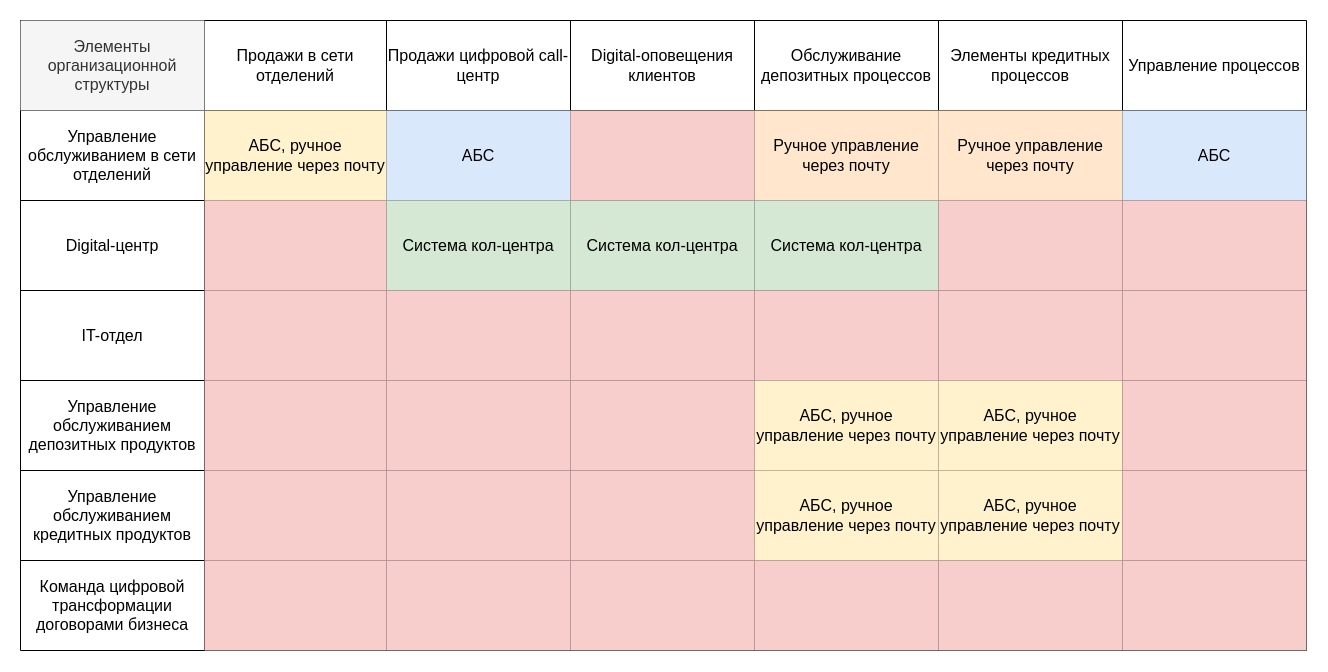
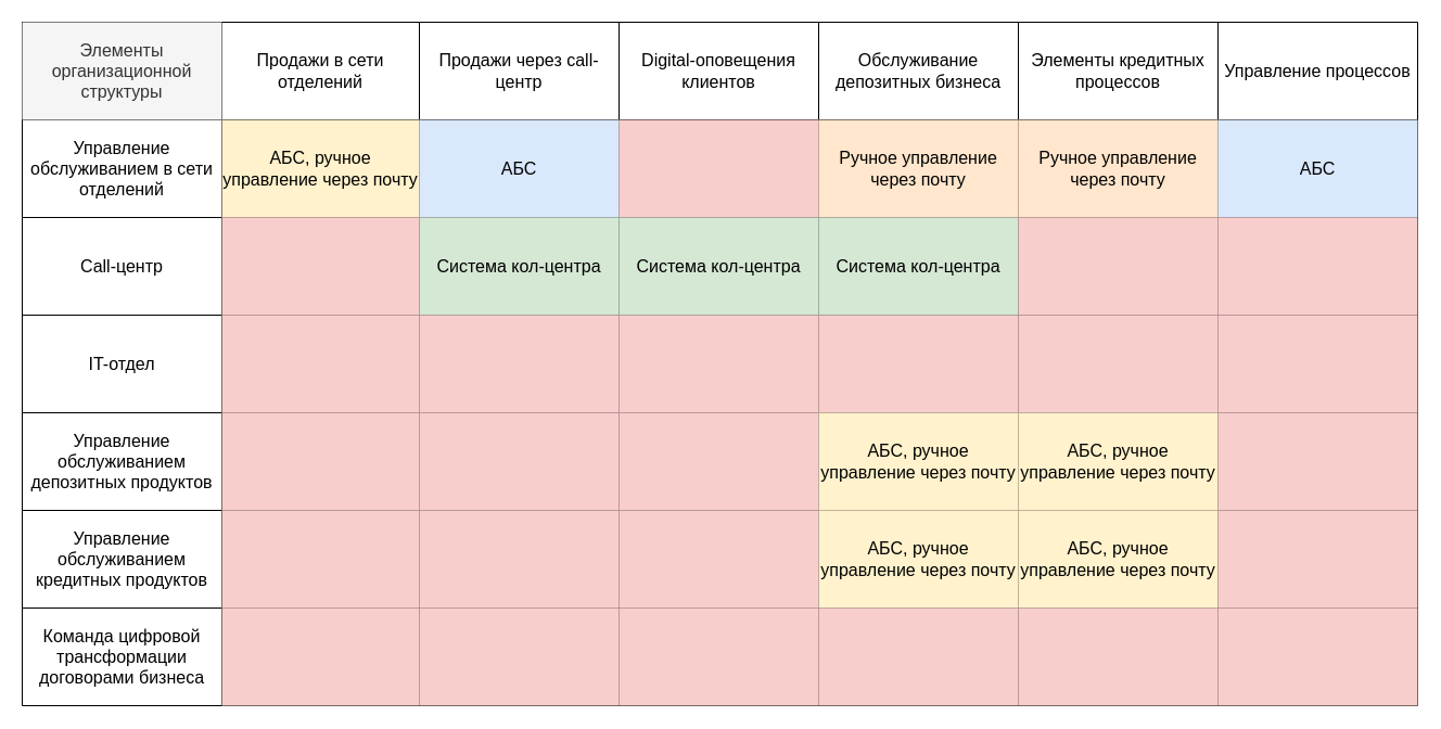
  <mxCell id="0" />
  <mxCell id="1" parent="0" />
  <mxCell id="2" value="" style="shape=table;startSize=0;container=1;collapsible=0;childLayout=tableLayout;fontSize=16;" vertex="1" parent="1"><mxGeometry x="20" y="20" width="1286" height="630" as="geometry" /></mxCell>
  <mxCell id="3" value="" style="shape=tableRow;horizontal=0;startSize=0;swimlaneHead=0;swimlaneBody=0;strokeColor=inherit;top=0;left=0;bottom=0;right=0;collapsible=0;dropTarget=0;fillColor=none;points=[[0,0.5],[1,0.5]];portConstraint=eastwest;fontSize=16;" vertex="1" parent="2"><mxGeometry width="1286" height="90" as="geometry" /></mxCell>
  <mxCell id="4" value="Элементы организационной структуры" style="shape=partialRectangle;html=1;whiteSpace=wrap;connectable=0;strokeColor=#666666;overflow=hidden;fillColor=#f5f5f5;top=0;left=0;bottom=0;right=0;pointerEvents=1;fontSize=16;fontColor=#333333;" vertex="1" parent="3"><mxGeometry width="184" height="90" as="geometry"><mxRectangle width="184" height="90" as="alternateBounds" /></mxGeometry></mxCell>
  <mxCell id="5" value="Продажи в сети отделений" style="shape=partialRectangle;html=1;whiteSpace=wrap;connectable=0;strokeColor=inherit;overflow=hidden;fillColor=none;top=0;left=0;bottom=0;right=0;pointerEvents=1;fontSize=16;" vertex="1" parent="3"><mxGeometry x="184" width="182" height="90" as="geometry"><mxRectangle width="182" height="90" as="alternateBounds" /></mxGeometry></mxCell>
- <mxCell id="6" value="Продажи цифровой call-центр" style="shape=partialRectangle;html=1;whiteSpace=wrap;connectable=0;strokeColor=inherit;overflow=hidden;fillColor=none;top=0;left=0;bottom=0;right=0;pointerEvents=1;fontSize=16;" vertex="1" parent="3"><mxGeometry x="366" width="184" height="90" as="geometry"><mxRectangle width="184" height="90" as="alternateBounds" /></mxGeometry></mxCell>
+ <mxCell id="6" value="Продажи через call-центр" style="shape=partialRectangle;html=1;whiteSpace=wrap;connectable=0;strokeColor=inherit;overflow=hidden;fillColor=none;top=0;left=0;bottom=0;right=0;pointerEvents=1;fontSize=16;" vertex="1" parent="3"><mxGeometry x="366" width="184" height="90" as="geometry"><mxRectangle width="184" height="90" as="alternateBounds" /></mxGeometry></mxCell>
  <mxCell id="7" value="Digital-оповещения клиентов" style="shape=partialRectangle;html=1;whiteSpace=wrap;connectable=0;strokeColor=inherit;overflow=hidden;fillColor=none;top=0;left=0;bottom=0;right=0;pointerEvents=1;fontSize=16;" vertex="1" parent="3"><mxGeometry x="550" width="184" height="90" as="geometry"><mxRectangle width="184" height="90" as="alternateBounds" /></mxGeometry></mxCell>
- <mxCell id="8" value="Обслуживание депозитных процессов" style="shape=partialRectangle;html=1;whiteSpace=wrap;connectable=0;strokeColor=inherit;overflow=hidden;fillColor=none;top=0;left=0;bottom=0;right=0;pointerEvents=1;fontSize=16;" vertex="1" parent="3"><mxGeometry x="734" width="184" height="90" as="geometry"><mxRectangle width="184" height="90" as="alternateBounds" /></mxGeometry></mxCell>
+ <mxCell id="8" value="Обслуживание депозитных бизнеса" style="shape=partialRectangle;html=1;whiteSpace=wrap;connectable=0;strokeColor=inherit;overflow=hidden;fillColor=none;top=0;left=0;bottom=0;right=0;pointerEvents=1;fontSize=16;" vertex="1" parent="3"><mxGeometry x="734" width="184" height="90" as="geometry"><mxRectangle width="184" height="90" as="alternateBounds" /></mxGeometry></mxCell>
  <mxCell id="9" value="Элементы кредитных процессов" style="shape=partialRectangle;html=1;whiteSpace=wrap;connectable=0;strokeColor=inherit;overflow=hidden;fillColor=none;top=0;left=0;bottom=0;right=0;pointerEvents=1;fontSize=16;" vertex="1" parent="3"><mxGeometry x="918" width="184" height="90" as="geometry"><mxRectangle width="184" height="90" as="alternateBounds" /></mxGeometry></mxCell>
  <mxCell id="10" value="Управление процессов" style="shape=partialRectangle;html=1;whiteSpace=wrap;connectable=0;strokeColor=inherit;overflow=hidden;fillColor=none;top=0;left=0;bottom=0;right=0;pointerEvents=1;fontSize=16;" vertex="1" parent="3"><mxGeometry x="1102" width="184" height="90" as="geometry"><mxRectangle width="184" height="90" as="alternateBounds" /></mxGeometry></mxCell>
  <mxCell id="11" value="" style="shape=tableRow;horizontal=0;startSize=0;swimlaneHead=0;swimlaneBody=0;strokeColor=inherit;top=0;left=0;bottom=0;right=0;collapsible=0;dropTarget=0;fillColor=none;points=[[0,0.5],[1,0.5]];portConstraint=eastwest;fontSize=16;" vertex="1" parent="2"><mxGeometry y="90" width="1286" height="90" as="geometry" /></mxCell>
  <mxCell id="12" value="Управление обслуживанием в сети отделений" style="shape=partialRectangle;html=1;whiteSpace=wrap;connectable=0;strokeColor=inherit;overflow=hidden;fillColor=none;top=0;left=0;bottom=0;right=0;pointerEvents=1;fontSize=16;" vertex="1" parent="11"><mxGeometry width="184" height="90" as="geometry"><mxRectangle width="184" height="90" as="alternateBounds" /></mxGeometry></mxCell>
  <mxCell id="13" value="АБС, ручное управление через почту" style="shape=partialRectangle;html=1;whiteSpace=wrap;connectable=0;strokeColor=#d6b656;overflow=hidden;fillColor=#fff2cc;top=0;left=0;bottom=0;right=0;pointerEvents=1;fontSize=16;" vertex="1" parent="11"><mxGeometry x="184" width="182" height="90" as="geometry"><mxRectangle width="182" height="90" as="alternateBounds" /></mxGeometry></mxCell>
  <mxCell id="14" value="АБС" style="shape=partialRectangle;html=1;whiteSpace=wrap;connectable=0;strokeColor=#6c8ebf;overflow=hidden;fillColor=#dae8fc;top=0;left=0;bottom=0;right=0;pointerEvents=1;fontSize=16;" vertex="1" parent="11"><mxGeometry x="366" width="184" height="90" as="geometry"><mxRectangle width="184" height="90" as="alternateBounds" /></mxGeometry></mxCell>
  <mxCell id="15" style="shape=partialRectangle;html=1;whiteSpace=wrap;connectable=0;strokeColor=#b85450;overflow=hidden;fillColor=#f8cecc;top=0;left=0;bottom=0;right=0;pointerEvents=1;fontSize=16;" vertex="1" parent="11"><mxGeometry x="550" width="184" height="90" as="geometry"><mxRectangle width="184" height="90" as="alternateBounds" /></mxGeometry></mxCell>
  <mxCell id="16" value="Ручное управление через почту" style="shape=partialRectangle;html=1;whiteSpace=wrap;connectable=0;strokeColor=#d79b00;overflow=hidden;fillColor=#ffe6cc;top=0;left=0;bottom=0;right=0;pointerEvents=1;fontSize=16;" vertex="1" parent="11"><mxGeometry x="734" width="184" height="90" as="geometry"><mxRectangle width="184" height="90" as="alternateBounds" /></mxGeometry></mxCell>
  <mxCell id="17" value="Ручное управление через почту" style="shape=partialRectangle;html=1;whiteSpace=wrap;connectable=0;strokeColor=#d79b00;overflow=hidden;fillColor=#ffe6cc;top=0;left=0;bottom=0;right=0;pointerEvents=1;fontSize=16;" vertex="1" parent="11"><mxGeometry x="918" width="184" height="90" as="geometry"><mxRectangle width="184" height="90" as="alternateBounds" /></mxGeometry></mxCell>
  <mxCell id="18" value="АБС" style="shape=partialRectangle;html=1;whiteSpace=wrap;connectable=0;strokeColor=#6c8ebf;overflow=hidden;fillColor=#dae8fc;top=0;left=0;bottom=0;right=0;pointerEvents=1;fontSize=16;" vertex="1" parent="11"><mxGeometry x="1102" width="184" height="90" as="geometry"><mxRectangle width="184" height="90" as="alternateBounds" /></mxGeometry></mxCell>
  <mxCell id="19" value="" style="shape=tableRow;horizontal=0;startSize=0;swimlaneHead=0;swimlaneBody=0;strokeColor=inherit;top=0;left=0;bottom=0;right=0;collapsible=0;dropTarget=0;fillColor=none;points=[[0,0.5],[1,0.5]];portConstraint=eastwest;fontSize=16;" vertex="1" parent="2"><mxGeometry y="180" width="1286" height="90" as="geometry" /></mxCell>
- <mxCell id="20" value="Digital-центр" style="shape=partialRectangle;html=1;whiteSpace=wrap;connectable=0;strokeColor=inherit;overflow=hidden;fillColor=none;top=0;left=0;bottom=0;right=0;pointerEvents=1;fontSize=16;" vertex="1" parent="19"><mxGeometry width="184" height="90" as="geometry"><mxRectangle width="184" height="90" as="alternateBounds" /></mxGeometry></mxCell>
+ <mxCell id="20" value="Call-центр" style="shape=partialRectangle;html=1;whiteSpace=wrap;connectable=0;strokeColor=inherit;overflow=hidden;fillColor=none;top=0;left=0;bottom=0;right=0;pointerEvents=1;fontSize=16;" vertex="1" parent="19"><mxGeometry width="184" height="90" as="geometry"><mxRectangle width="184" height="90" as="alternateBounds" /></mxGeometry></mxCell>
  <mxCell id="21" value="" style="shape=partialRectangle;html=1;whiteSpace=wrap;connectable=0;strokeColor=#b85450;overflow=hidden;fillColor=#f8cecc;top=0;left=0;bottom=0;right=0;pointerEvents=1;fontSize=16;" vertex="1" parent="19"><mxGeometry x="184" width="182" height="90" as="geometry"><mxRectangle width="182" height="90" as="alternateBounds" /></mxGeometry></mxCell>
  <mxCell id="22" value="Система кол-центра" style="shape=partialRectangle;html=1;whiteSpace=wrap;connectable=0;strokeColor=#82b366;overflow=hidden;fillColor=#d5e8d4;top=0;left=0;bottom=0;right=0;pointerEvents=1;fontSize=16;" vertex="1" parent="19"><mxGeometry x="366" width="184" height="90" as="geometry"><mxRectangle width="184" height="90" as="alternateBounds" /></mxGeometry></mxCell>
  <mxCell id="23" value="Система кол-центра" style="shape=partialRectangle;html=1;whiteSpace=wrap;connectable=0;strokeColor=#82b366;overflow=hidden;fillColor=#d5e8d4;top=0;left=0;bottom=0;right=0;pointerEvents=1;fontSize=16;" vertex="1" parent="19"><mxGeometry x="550" width="184" height="90" as="geometry"><mxRectangle width="184" height="90" as="alternateBounds" /></mxGeometry></mxCell>
  <mxCell id="24" value="Система кол-центра" style="shape=partialRectangle;html=1;whiteSpace=wrap;connectable=0;strokeColor=#82b366;overflow=hidden;fillColor=#d5e8d4;top=0;left=0;bottom=0;right=0;pointerEvents=1;fontSize=16;" vertex="1" parent="19"><mxGeometry x="734" width="184" height="90" as="geometry"><mxRectangle width="184" height="90" as="alternateBounds" /></mxGeometry></mxCell>
  <mxCell id="25" style="shape=partialRectangle;html=1;whiteSpace=wrap;connectable=0;strokeColor=#b85450;overflow=hidden;fillColor=#f8cecc;top=0;left=0;bottom=0;right=0;pointerEvents=1;fontSize=16;" vertex="1" parent="19"><mxGeometry x="918" width="184" height="90" as="geometry"><mxRectangle width="184" height="90" as="alternateBounds" /></mxGeometry></mxCell>
  <mxCell id="26" style="shape=partialRectangle;html=1;whiteSpace=wrap;connectable=0;strokeColor=#b85450;overflow=hidden;fillColor=#f8cecc;top=0;left=0;bottom=0;right=0;pointerEvents=1;fontSize=16;" vertex="1" parent="19"><mxGeometry x="1102" width="184" height="90" as="geometry"><mxRectangle width="184" height="90" as="alternateBounds" /></mxGeometry></mxCell>
  <mxCell id="27" style="shape=tableRow;horizontal=0;startSize=0;swimlaneHead=0;swimlaneBody=0;strokeColor=inherit;top=0;left=0;bottom=0;right=0;collapsible=0;dropTarget=0;fillColor=none;points=[[0,0.5],[1,0.5]];portConstraint=eastwest;fontSize=16;" vertex="1" parent="2"><mxGeometry y="270" width="1286" height="90" as="geometry" /></mxCell>
  <mxCell id="28" value="IT-отдел" style="shape=partialRectangle;html=1;whiteSpace=wrap;connectable=0;strokeColor=inherit;overflow=hidden;fillColor=none;top=0;left=0;bottom=0;right=0;pointerEvents=1;fontSize=16;" vertex="1" parent="27"><mxGeometry width="184" height="90" as="geometry"><mxRectangle width="184" height="90" as="alternateBounds" /></mxGeometry></mxCell>
  <mxCell id="29" style="shape=partialRectangle;html=1;whiteSpace=wrap;connectable=0;strokeColor=#b85450;overflow=hidden;fillColor=#f8cecc;top=0;left=0;bottom=0;right=0;pointerEvents=1;fontSize=16;" vertex="1" parent="27"><mxGeometry x="184" width="182" height="90" as="geometry"><mxRectangle width="182" height="90" as="alternateBounds" /></mxGeometry></mxCell>
  <mxCell id="30" style="shape=partialRectangle;html=1;whiteSpace=wrap;connectable=0;strokeColor=#b85450;overflow=hidden;fillColor=#f8cecc;top=0;left=0;bottom=0;right=0;pointerEvents=1;fontSize=16;" vertex="1" parent="27"><mxGeometry x="366" width="184" height="90" as="geometry"><mxRectangle width="184" height="90" as="alternateBounds" /></mxGeometry></mxCell>
  <mxCell id="31" style="shape=partialRectangle;html=1;whiteSpace=wrap;connectable=0;strokeColor=#b85450;overflow=hidden;fillColor=#f8cecc;top=0;left=0;bottom=0;right=0;pointerEvents=1;fontSize=16;" vertex="1" parent="27"><mxGeometry x="550" width="184" height="90" as="geometry"><mxRectangle width="184" height="90" as="alternateBounds" /></mxGeometry></mxCell>
  <mxCell id="32" style="shape=partialRectangle;html=1;whiteSpace=wrap;connectable=0;strokeColor=#b85450;overflow=hidden;fillColor=#f8cecc;top=0;left=0;bottom=0;right=0;pointerEvents=1;fontSize=16;" vertex="1" parent="27"><mxGeometry x="734" width="184" height="90" as="geometry"><mxRectangle width="184" height="90" as="alternateBounds" /></mxGeometry></mxCell>
  <mxCell id="33" style="shape=partialRectangle;html=1;whiteSpace=wrap;connectable=0;strokeColor=#b85450;overflow=hidden;fillColor=#f8cecc;top=0;left=0;bottom=0;right=0;pointerEvents=1;fontSize=16;" vertex="1" parent="27"><mxGeometry x="918" width="184" height="90" as="geometry"><mxRectangle width="184" height="90" as="alternateBounds" /></mxGeometry></mxCell>
  <mxCell id="34" style="shape=partialRectangle;html=1;whiteSpace=wrap;connectable=0;strokeColor=#b85450;overflow=hidden;fillColor=#f8cecc;top=0;left=0;bottom=0;right=0;pointerEvents=1;fontSize=16;" vertex="1" parent="27"><mxGeometry x="1102" width="184" height="90" as="geometry"><mxRectangle width="184" height="90" as="alternateBounds" /></mxGeometry></mxCell>
  <mxCell id="35" style="shape=tableRow;horizontal=0;startSize=0;swimlaneHead=0;swimlaneBody=0;strokeColor=inherit;top=0;left=0;bottom=0;right=0;collapsible=0;dropTarget=0;fillColor=none;points=[[0,0.5],[1,0.5]];portConstraint=eastwest;fontSize=16;" vertex="1" parent="2"><mxGeometry y="360" width="1286" height="90" as="geometry" /></mxCell>
  <mxCell id="36" value="Управление обслуживанием депозитных продуктов" style="shape=partialRectangle;html=1;whiteSpace=wrap;connectable=0;strokeColor=inherit;overflow=hidden;fillColor=none;top=0;left=0;bottom=0;right=0;pointerEvents=1;fontSize=16;" vertex="1" parent="35"><mxGeometry width="184" height="90" as="geometry"><mxRectangle width="184" height="90" as="alternateBounds" /></mxGeometry></mxCell>
  <mxCell id="37" style="shape=partialRectangle;html=1;whiteSpace=wrap;connectable=0;strokeColor=#b85450;overflow=hidden;fillColor=#f8cecc;top=0;left=0;bottom=0;right=0;pointerEvents=1;fontSize=16;" vertex="1" parent="35"><mxGeometry x="184" width="182" height="90" as="geometry"><mxRectangle width="182" height="90" as="alternateBounds" /></mxGeometry></mxCell>
  <mxCell id="38" style="shape=partialRectangle;html=1;whiteSpace=wrap;connectable=0;strokeColor=#b85450;overflow=hidden;fillColor=#f8cecc;top=0;left=0;bottom=0;right=0;pointerEvents=1;fontSize=16;" vertex="1" parent="35"><mxGeometry x="366" width="184" height="90" as="geometry"><mxRectangle width="184" height="90" as="alternateBounds" /></mxGeometry></mxCell>
  <mxCell id="39" style="shape=partialRectangle;html=1;whiteSpace=wrap;connectable=0;strokeColor=#b85450;overflow=hidden;fillColor=#f8cecc;top=0;left=0;bottom=0;right=0;pointerEvents=1;fontSize=16;" vertex="1" parent="35"><mxGeometry x="550" width="184" height="90" as="geometry"><mxRectangle width="184" height="90" as="alternateBounds" /></mxGeometry></mxCell>
  <mxCell id="40" value="АБС, ручное управление через почту" style="shape=partialRectangle;html=1;whiteSpace=wrap;connectable=0;strokeColor=#d6b656;overflow=hidden;fillColor=#fff2cc;top=0;left=0;bottom=0;right=0;pointerEvents=1;fontSize=16;" vertex="1" parent="35"><mxGeometry x="734" width="184" height="90" as="geometry"><mxRectangle width="184" height="90" as="alternateBounds" /></mxGeometry></mxCell>
  <mxCell id="41" value="АБС, ручное управление через почту" style="shape=partialRectangle;html=1;whiteSpace=wrap;connectable=0;strokeColor=#d6b656;overflow=hidden;fillColor=#fff2cc;top=0;left=0;bottom=0;right=0;pointerEvents=1;fontSize=16;" vertex="1" parent="35"><mxGeometry x="918" width="184" height="90" as="geometry"><mxRectangle width="184" height="90" as="alternateBounds" /></mxGeometry></mxCell>
  <mxCell id="42" style="shape=partialRectangle;html=1;whiteSpace=wrap;connectable=0;strokeColor=#b85450;overflow=hidden;fillColor=#f8cecc;top=0;left=0;bottom=0;right=0;pointerEvents=1;fontSize=16;" vertex="1" parent="35"><mxGeometry x="1102" width="184" height="90" as="geometry"><mxRectangle width="184" height="90" as="alternateBounds" /></mxGeometry></mxCell>
  <mxCell id="43" style="shape=tableRow;horizontal=0;startSize=0;swimlaneHead=0;swimlaneBody=0;strokeColor=inherit;top=0;left=0;bottom=0;right=0;collapsible=0;dropTarget=0;fillColor=none;points=[[0,0.5],[1,0.5]];portConstraint=eastwest;fontSize=16;" vertex="1" parent="2"><mxGeometry y="450" width="1286" height="90" as="geometry" /></mxCell>
  <mxCell id="44" value="Управление обслуживанием кредитных продуктов" style="shape=partialRectangle;html=1;whiteSpace=wrap;connectable=0;strokeColor=inherit;overflow=hidden;fillColor=none;top=0;left=0;bottom=0;right=0;pointerEvents=1;fontSize=16;" vertex="1" parent="43"><mxGeometry width="184" height="90" as="geometry"><mxRectangle width="184" height="90" as="alternateBounds" /></mxGeometry></mxCell>
  <mxCell id="45" style="shape=partialRectangle;html=1;whiteSpace=wrap;connectable=0;strokeColor=#b85450;overflow=hidden;fillColor=#f8cecc;top=0;left=0;bottom=0;right=0;pointerEvents=1;fontSize=16;" vertex="1" parent="43"><mxGeometry x="184" width="182" height="90" as="geometry"><mxRectangle width="182" height="90" as="alternateBounds" /></mxGeometry></mxCell>
  <mxCell id="46" style="shape=partialRectangle;html=1;whiteSpace=wrap;connectable=0;strokeColor=#b85450;overflow=hidden;fillColor=#f8cecc;top=0;left=0;bottom=0;right=0;pointerEvents=1;fontSize=16;" vertex="1" parent="43"><mxGeometry x="366" width="184" height="90" as="geometry"><mxRectangle width="184" height="90" as="alternateBounds" /></mxGeometry></mxCell>
  <mxCell id="47" style="shape=partialRectangle;html=1;whiteSpace=wrap;connectable=0;strokeColor=#b85450;overflow=hidden;fillColor=#f8cecc;top=0;left=0;bottom=0;right=0;pointerEvents=1;fontSize=16;" vertex="1" parent="43"><mxGeometry x="550" width="184" height="90" as="geometry"><mxRectangle width="184" height="90" as="alternateBounds" /></mxGeometry></mxCell>
  <mxCell id="48" value="АБС, ручное управление через почту" style="shape=partialRectangle;html=1;whiteSpace=wrap;connectable=0;strokeColor=#d6b656;overflow=hidden;fillColor=#fff2cc;top=0;left=0;bottom=0;right=0;pointerEvents=1;fontSize=16;" vertex="1" parent="43"><mxGeometry x="734" width="184" height="90" as="geometry"><mxRectangle width="184" height="90" as="alternateBounds" /></mxGeometry></mxCell>
  <mxCell id="49" value="АБС, ручное управление через почту" style="shape=partialRectangle;html=1;whiteSpace=wrap;connectable=0;strokeColor=#d6b656;overflow=hidden;fillColor=#fff2cc;top=0;left=0;bottom=0;right=0;pointerEvents=1;fontSize=16;" vertex="1" parent="43"><mxGeometry x="918" width="184" height="90" as="geometry"><mxRectangle width="184" height="90" as="alternateBounds" /></mxGeometry></mxCell>
  <mxCell id="50" style="shape=partialRectangle;html=1;whiteSpace=wrap;connectable=0;strokeColor=#b85450;overflow=hidden;fillColor=#f8cecc;top=0;left=0;bottom=0;right=0;pointerEvents=1;fontSize=16;" vertex="1" parent="43"><mxGeometry x="1102" width="184" height="90" as="geometry"><mxRectangle width="184" height="90" as="alternateBounds" /></mxGeometry></mxCell>
  <mxCell id="51" style="shape=tableRow;horizontal=0;startSize=0;swimlaneHead=0;swimlaneBody=0;strokeColor=inherit;top=0;left=0;bottom=0;right=0;collapsible=0;dropTarget=0;fillColor=none;points=[[0,0.5],[1,0.5]];portConstraint=eastwest;fontSize=16;" vertex="1" parent="2"><mxGeometry y="540" width="1286" height="90" as="geometry" /></mxCell>
  <mxCell id="52" value="Команда цифровой трансформации договорами бизнеса" style="shape=partialRectangle;html=1;whiteSpace=wrap;connectable=0;strokeColor=inherit;overflow=hidden;fillColor=none;top=0;left=0;bottom=0;right=0;pointerEvents=1;fontSize=16;" vertex="1" parent="51"><mxGeometry width="184" height="90" as="geometry"><mxRectangle width="184" height="90" as="alternateBounds" /></mxGeometry></mxCell>
  <mxCell id="53" style="shape=partialRectangle;html=1;whiteSpace=wrap;connectable=0;strokeColor=#b85450;overflow=hidden;fillColor=#f8cecc;top=0;left=0;bottom=0;right=0;pointerEvents=1;fontSize=16;" vertex="1" parent="51"><mxGeometry x="184" width="182" height="90" as="geometry"><mxRectangle width="182" height="90" as="alternateBounds" /></mxGeometry></mxCell>
  <mxCell id="54" style="shape=partialRectangle;html=1;whiteSpace=wrap;connectable=0;strokeColor=#b85450;overflow=hidden;fillColor=#f8cecc;top=0;left=0;bottom=0;right=0;pointerEvents=1;fontSize=16;" vertex="1" parent="51"><mxGeometry x="366" width="184" height="90" as="geometry"><mxRectangle width="184" height="90" as="alternateBounds" /></mxGeometry></mxCell>
  <mxCell id="55" style="shape=partialRectangle;html=1;whiteSpace=wrap;connectable=0;strokeColor=#b85450;overflow=hidden;fillColor=#f8cecc;top=0;left=0;bottom=0;right=0;pointerEvents=1;fontSize=16;" vertex="1" parent="51"><mxGeometry x="550" width="184" height="90" as="geometry"><mxRectangle width="184" height="90" as="alternateBounds" /></mxGeometry></mxCell>
  <mxCell id="56" style="shape=partialRectangle;html=1;whiteSpace=wrap;connectable=0;strokeColor=#b85450;overflow=hidden;fillColor=#f8cecc;top=0;left=0;bottom=0;right=0;pointerEvents=1;fontSize=16;" vertex="1" parent="51"><mxGeometry x="734" width="184" height="90" as="geometry"><mxRectangle width="184" height="90" as="alternateBounds" /></mxGeometry></mxCell>
  <mxCell id="57" style="shape=partialRectangle;html=1;whiteSpace=wrap;connectable=0;strokeColor=#b85450;overflow=hidden;fillColor=#f8cecc;top=0;left=0;bottom=0;right=0;pointerEvents=1;fontSize=16;" vertex="1" parent="51"><mxGeometry x="918" width="184" height="90" as="geometry"><mxRectangle width="184" height="90" as="alternateBounds" /></mxGeometry></mxCell>
  <mxCell id="58" style="shape=partialRectangle;html=1;whiteSpace=wrap;connectable=0;strokeColor=#b85450;overflow=hidden;fillColor=#f8cecc;top=0;left=0;bottom=0;right=0;pointerEvents=1;fontSize=16;" vertex="1" parent="51"><mxGeometry x="1102" width="184" height="90" as="geometry"><mxRectangle width="184" height="90" as="alternateBounds" /></mxGeometry></mxCell>
